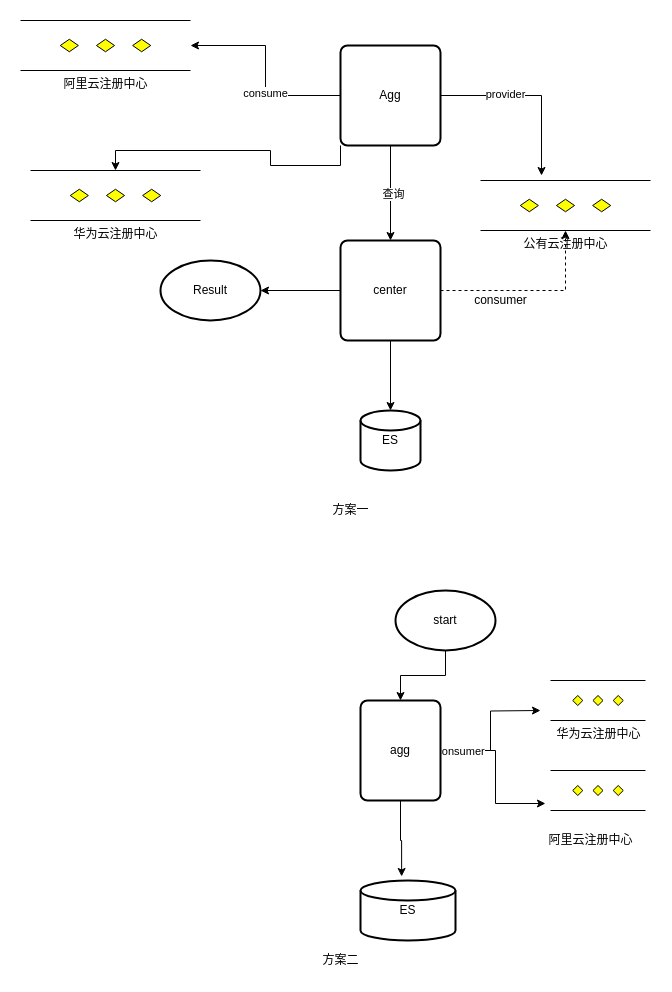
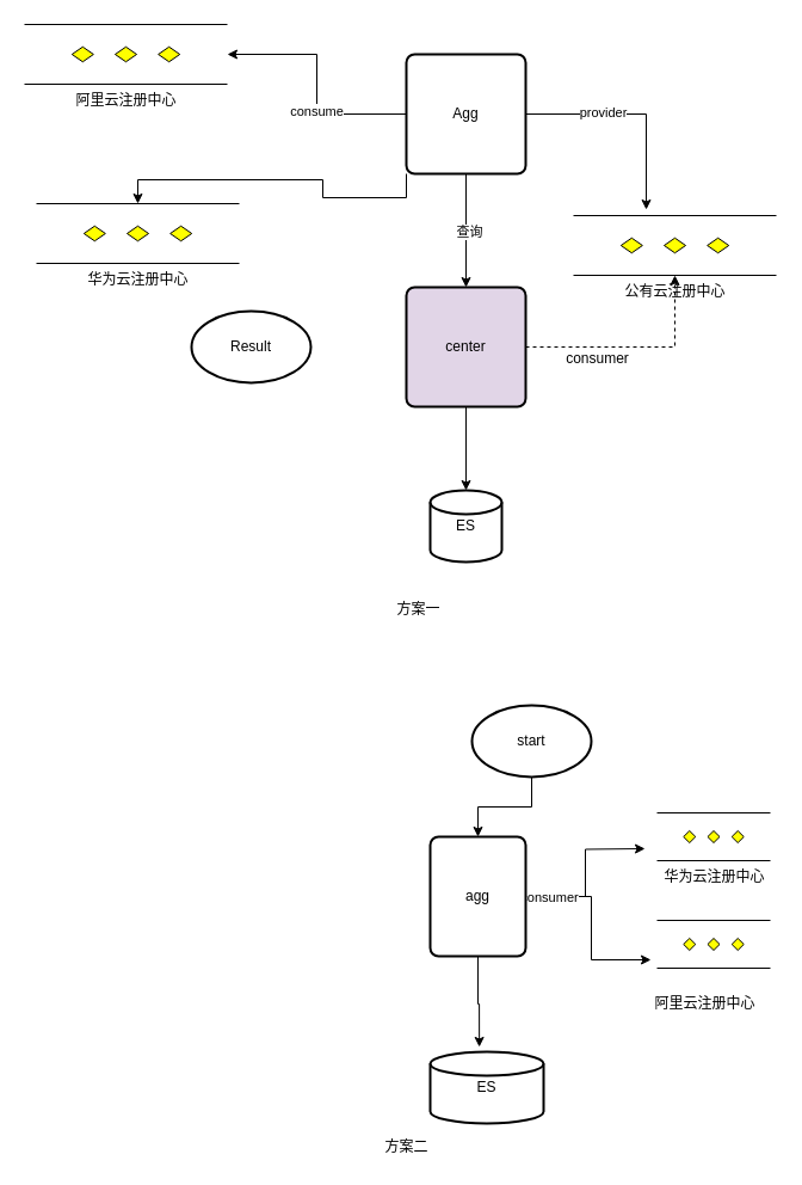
  <mxCell id="0" />
  <mxCell id="1" parent="0" />
  <mxCell id="2" value="ES" style="strokeWidth=2;html=1;shape=mxgraph.flowchart.database;whiteSpace=wrap;" vertex="1" parent="1"><mxGeometry x="360" y="410" width="60" height="60" as="geometry" /></mxCell>
  <mxCell id="3" style="edgeStyle=orthogonalEdgeStyle;rounded=0;orthogonalLoop=1;jettySize=auto;html=1;entryX=0.5;entryY=0;entryDx=0;entryDy=0;entryPerimeter=0;" edge="1" parent="1" source="6" target="2"><mxGeometry relative="1" as="geometry" /></mxCell>
  <mxCell id="4" style="edgeStyle=orthogonalEdgeStyle;rounded=0;orthogonalLoop=1;jettySize=auto;html=1;exitX=1;exitY=0.5;exitDx=0;exitDy=0;dashed=1;" edge="1" parent="1" source="6" target="15"><mxGeometry relative="1" as="geometry" /></mxCell>
- <mxCell id="5" value="" style="edgeStyle=orthogonalEdgeStyle;rounded=0;orthogonalLoop=1;jettySize=auto;html=1;" edge="1" parent="1" source="6" target="26"><mxGeometry relative="1" as="geometry" /></mxCell>
- <mxCell id="6" value="center" style="rounded=1;whiteSpace=wrap;html=1;absoluteArcSize=1;arcSize=14;strokeWidth=2;" vertex="1" parent="1"><mxGeometry x="340" y="240" width="100" height="100" as="geometry" /></mxCell>
+ <mxCell id="6" value="center" style="rounded=1;whiteSpace=wrap;html=1;absoluteArcSize=1;arcSize=14;strokeWidth=2;fillColor=#e1d5e7;" vertex="1" parent="1"><mxGeometry x="340" y="240" width="100" height="100" as="geometry" /></mxCell>
  <mxCell id="7" style="edgeStyle=orthogonalEdgeStyle;rounded=0;orthogonalLoop=1;jettySize=auto;html=1;entryX=0.5;entryY=0;entryDx=0;entryDy=0;" edge="1" parent="1" source="14" target="6"><mxGeometry relative="1" as="geometry" /></mxCell>
  <mxCell id="8" value="查询" style="edgeLabel;html=1;align=center;verticalAlign=middle;resizable=0;points=[];" vertex="1" connectable="0" parent="7"><mxGeometry y="2" relative="1" as="geometry"><mxPoint as="offset" /></mxGeometry></mxCell>
  <mxCell id="9" style="edgeStyle=orthogonalEdgeStyle;rounded=0;orthogonalLoop=1;jettySize=auto;html=1;exitX=1;exitY=0.5;exitDx=0;exitDy=0;entryX=0.359;entryY=-0.1;entryDx=0;entryDy=0;entryPerimeter=0;" edge="1" parent="1" source="14" target="15"><mxGeometry relative="1" as="geometry" /></mxCell>
  <mxCell id="10" value="provider" style="edgeLabel;html=1;align=center;verticalAlign=middle;resizable=0;points=[];" vertex="1" connectable="0" parent="9"><mxGeometry x="-0.298" y="2" relative="1" as="geometry"><mxPoint as="offset" /></mxGeometry></mxCell>
  <mxCell id="11" style="edgeStyle=orthogonalEdgeStyle;rounded=0;orthogonalLoop=1;jettySize=auto;html=1;exitX=0;exitY=0.5;exitDx=0;exitDy=0;" edge="1" parent="1" source="14" target="16"><mxGeometry relative="1" as="geometry" /></mxCell>
  <mxCell id="12" value="consume" style="edgeLabel;html=1;align=center;verticalAlign=middle;resizable=0;points=[];" vertex="1" connectable="0" parent="11"><mxGeometry x="-0.22" y="1" relative="1" as="geometry"><mxPoint as="offset" /></mxGeometry></mxCell>
  <mxCell id="13" style="edgeStyle=orthogonalEdgeStyle;rounded=0;orthogonalLoop=1;jettySize=auto;html=1;exitX=0;exitY=1;exitDx=0;exitDy=0;" edge="1" parent="1" source="14" target="17"><mxGeometry relative="1" as="geometry" /></mxCell>
  <mxCell id="14" value="Agg" style="rounded=1;whiteSpace=wrap;html=1;absoluteArcSize=1;arcSize=14;strokeWidth=2;" vertex="1" parent="1"><mxGeometry x="340" y="45" width="100" height="100" as="geometry" /></mxCell>
  <mxCell id="15" value="公有云注册中心" style="verticalLabelPosition=bottom;verticalAlign=top;html=1;shape=mxgraph.flowchart.parallel_mode;pointerEvents=1" vertex="1" parent="1"><mxGeometry x="480" y="180" width="170" height="50" as="geometry" /></mxCell>
  <mxCell id="16" value="阿里云注册中心" style="verticalLabelPosition=bottom;verticalAlign=top;html=1;shape=mxgraph.flowchart.parallel_mode;pointerEvents=1" vertex="1" parent="1"><mxGeometry x="20" y="20" width="170" height="50" as="geometry" /></mxCell>
  <mxCell id="17" value="华为云注册中心" style="verticalLabelPosition=bottom;verticalAlign=top;html=1;shape=mxgraph.flowchart.parallel_mode;pointerEvents=1" vertex="1" parent="1"><mxGeometry x="30" y="170" width="170" height="50" as="geometry" /></mxCell>
  <mxCell id="18" value="consumer" style="text;html=1;align=center;verticalAlign=middle;resizable=0;points=[];autosize=1;strokeColor=none;" vertex="1" parent="1"><mxGeometry x="465" y="290" width="70" height="20" as="geometry" /></mxCell>
  <mxCell id="19" value="方案一" style="text;html=1;align=center;verticalAlign=middle;resizable=0;points=[];autosize=1;strokeColor=none;" vertex="1" parent="1"><mxGeometry x="325" y="500" width="50" height="20" as="geometry" /></mxCell>
  <mxCell id="20" style="edgeStyle=orthogonalEdgeStyle;rounded=0;orthogonalLoop=1;jettySize=auto;html=1;entryX=0.433;entryY=-0.067;entryDx=0;entryDy=0;entryPerimeter=0;" edge="1" parent="1" source="24" target="25"><mxGeometry relative="1" as="geometry" /></mxCell>
  <mxCell id="21" style="edgeStyle=orthogonalEdgeStyle;rounded=0;orthogonalLoop=1;jettySize=auto;html=1;" edge="1" parent="1" source="24"><mxGeometry relative="1" as="geometry"><mxPoint x="540" y="710" as="targetPoint" /></mxGeometry></mxCell>
  <mxCell id="22" style="edgeStyle=orthogonalEdgeStyle;rounded=0;orthogonalLoop=1;jettySize=auto;html=1;exitX=1;exitY=0.5;exitDx=0;exitDy=0;entryX=-0.053;entryY=0.825;entryDx=0;entryDy=0;entryPerimeter=0;" edge="1" parent="1" source="24" target="30"><mxGeometry relative="1" as="geometry" /></mxCell>
  <mxCell id="23" value="consumer" style="edgeLabel;html=1;align=center;verticalAlign=middle;resizable=0;points=[];" vertex="1" connectable="0" parent="22"><mxGeometry x="-0.759" relative="1" as="geometry"><mxPoint as="offset" /></mxGeometry></mxCell>
  <mxCell id="24" value="agg" style="rounded=1;whiteSpace=wrap;html=1;absoluteArcSize=1;arcSize=14;strokeWidth=2;" vertex="1" parent="1"><mxGeometry x="360" y="700" width="80" height="100" as="geometry" /></mxCell>
  <mxCell id="25" value="ES" style="strokeWidth=2;html=1;shape=mxgraph.flowchart.database;whiteSpace=wrap;" vertex="1" parent="1"><mxGeometry x="360" y="880" width="95" height="60" as="geometry" /></mxCell>
  <mxCell id="26" value="Result" style="strokeWidth=2;html=1;shape=mxgraph.flowchart.start_1;whiteSpace=wrap;" vertex="1" parent="1"><mxGeometry x="160" y="260" width="100" height="60" as="geometry" /></mxCell>
  <mxCell id="27" value="" style="edgeStyle=orthogonalEdgeStyle;rounded=0;orthogonalLoop=1;jettySize=auto;html=1;" edge="1" parent="1" source="28" target="24"><mxGeometry relative="1" as="geometry" /></mxCell>
  <mxCell id="28" value="start" style="strokeWidth=2;html=1;shape=mxgraph.flowchart.start_1;whiteSpace=wrap;" vertex="1" parent="1"><mxGeometry x="395" y="590" width="100" height="60" as="geometry" /></mxCell>
  <mxCell id="29" value="华为云注册中心" style="verticalLabelPosition=bottom;verticalAlign=top;html=1;shape=mxgraph.flowchart.parallel_mode;pointerEvents=1" vertex="1" parent="1"><mxGeometry x="550" y="680" width="95" height="40" as="geometry" /></mxCell>
  <mxCell id="30" value="" style="verticalLabelPosition=bottom;verticalAlign=top;html=1;shape=mxgraph.flowchart.parallel_mode;pointerEvents=1" vertex="1" parent="1"><mxGeometry x="550" y="770" width="95" height="40" as="geometry" /></mxCell>
  <mxCell id="31" value="阿里云注册中心" style="text;html=1;align=center;verticalAlign=middle;resizable=0;points=[];autosize=1;strokeColor=none;" vertex="1" parent="1"><mxGeometry x="540" y="830" width="100" height="20" as="geometry" /></mxCell>
  <mxCell id="32" value="方案二" style="text;html=1;align=center;verticalAlign=middle;resizable=0;points=[];autosize=1;strokeColor=none;" vertex="1" parent="1"><mxGeometry x="315" y="950" width="50" height="20" as="geometry" /></mxCell>
